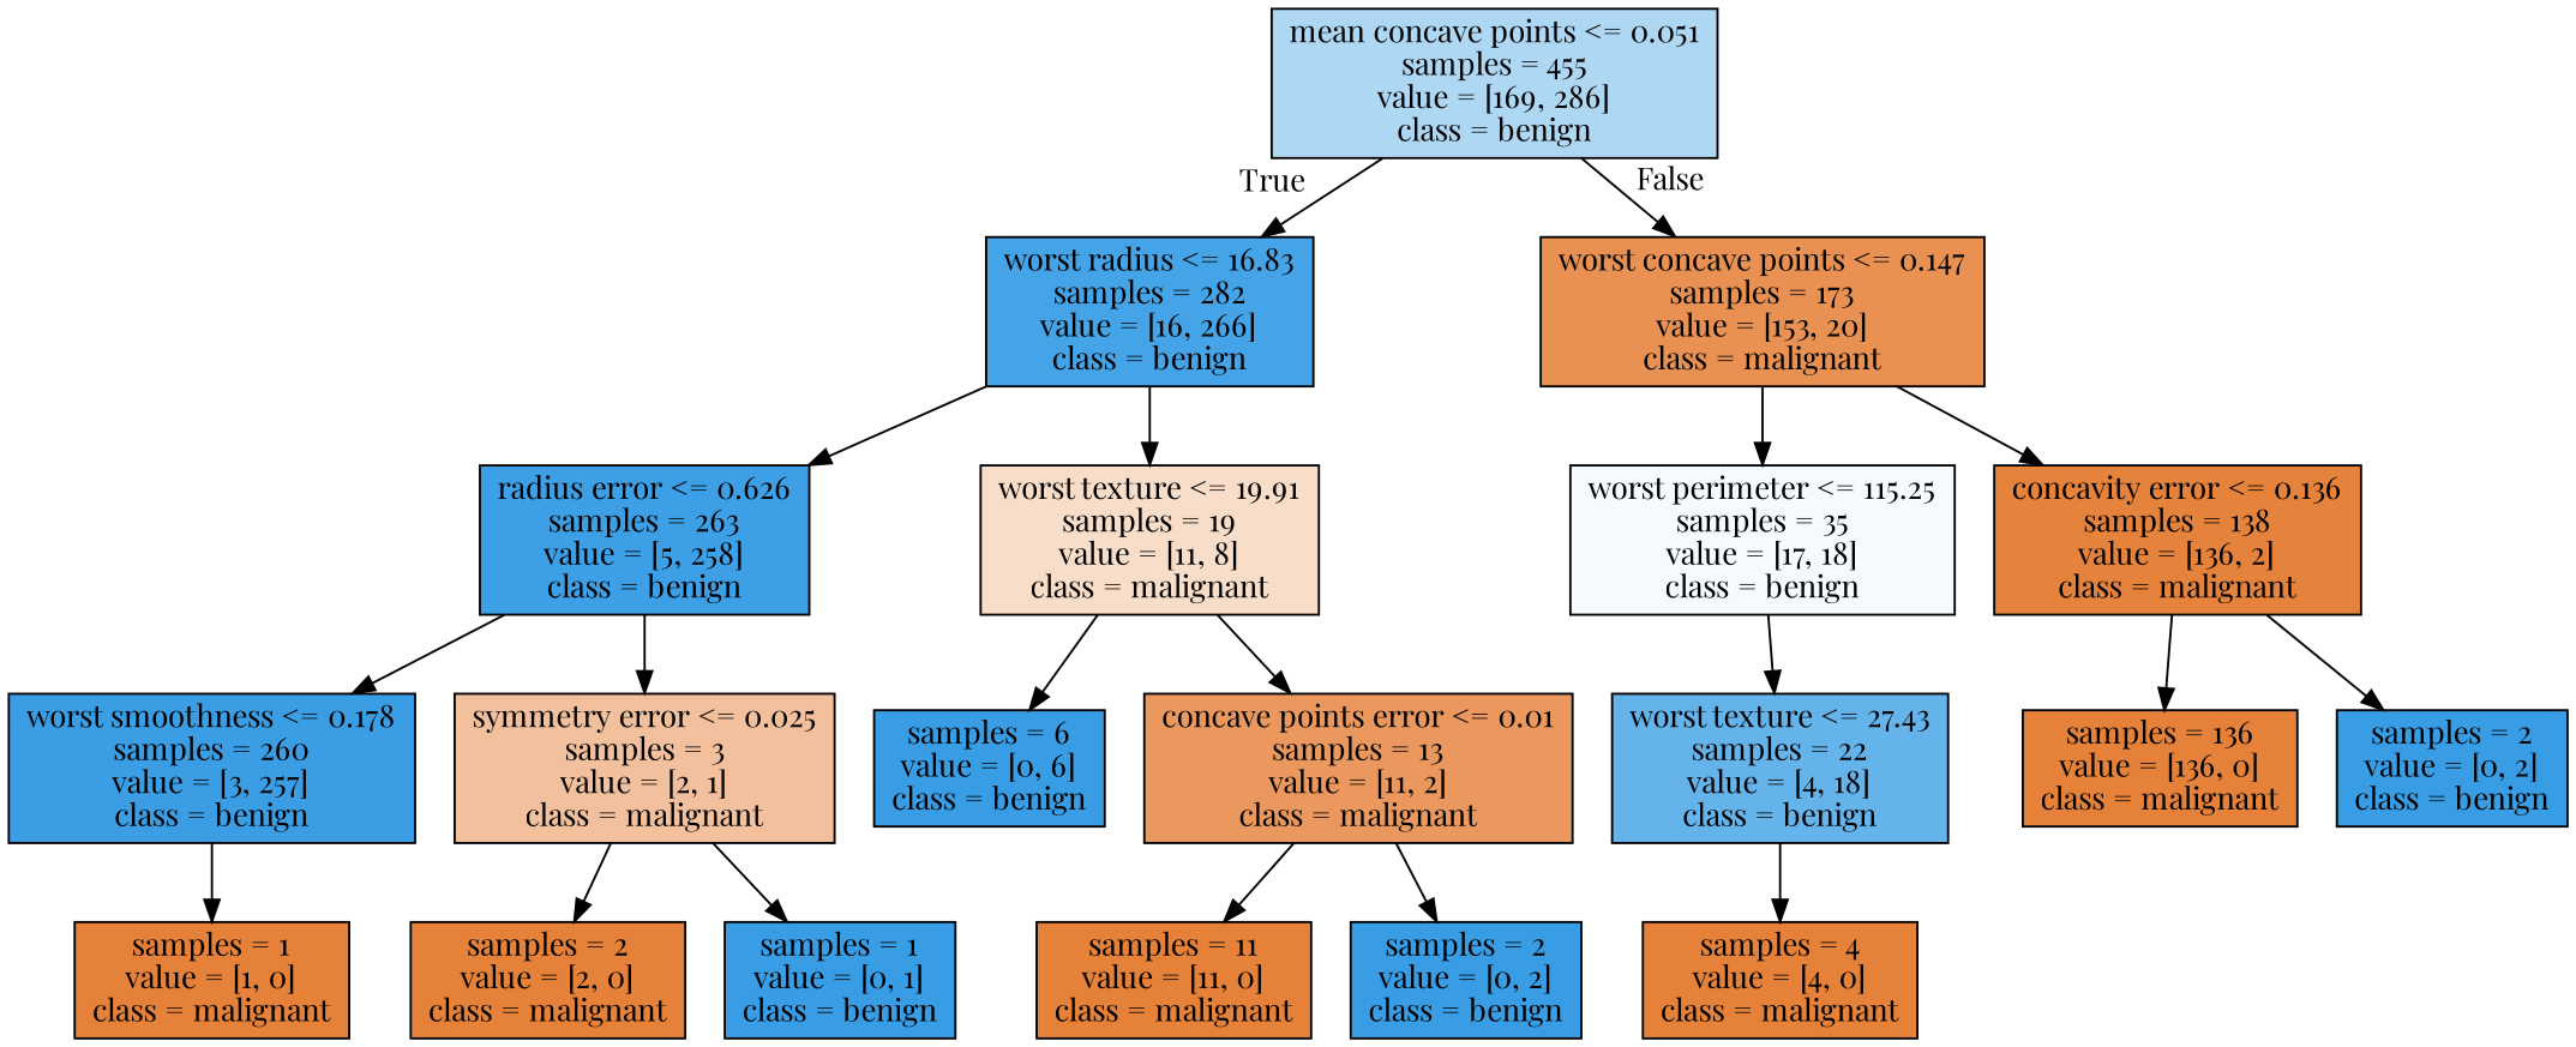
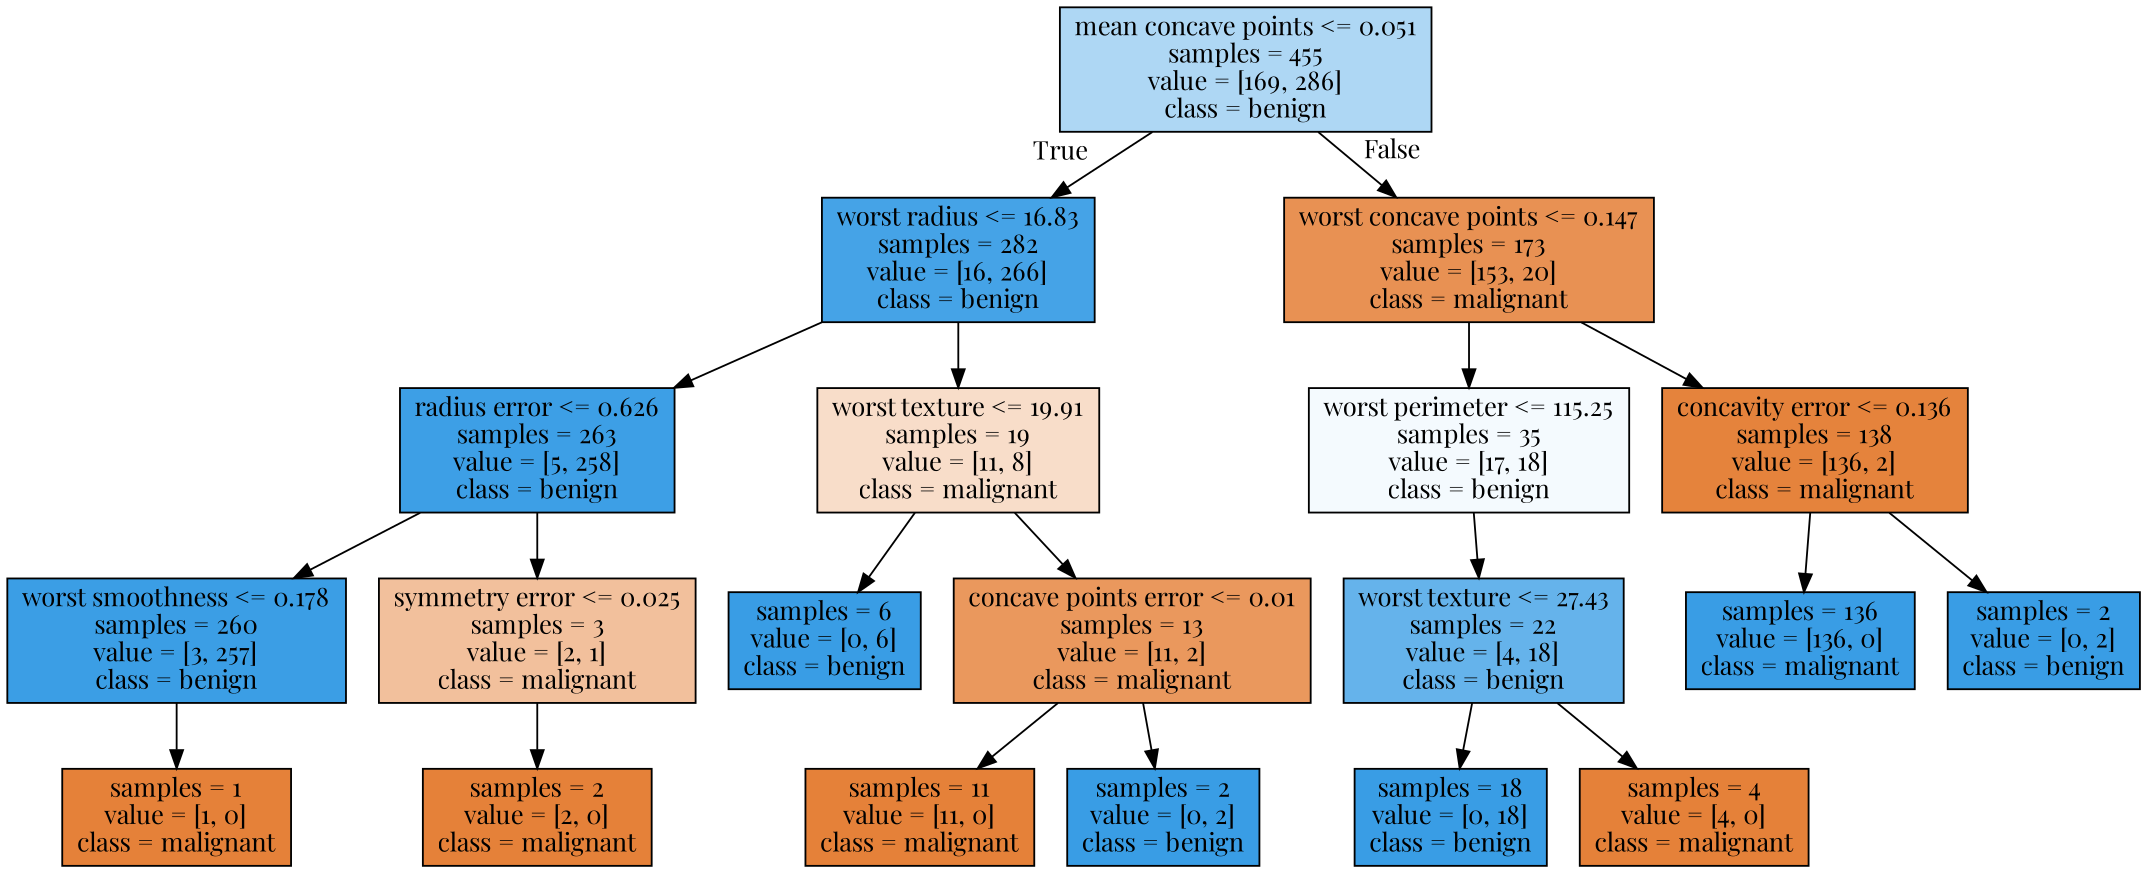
  digraph {
    fontname="Playfair Display"
    node [color=black fillcolor="#399de5" fontname="Playfair Display" shape=box style=filled]
    edge [fontname="Playfair Display"]
    n1 [fillcolor="#aed7f4" label="mean concave points <= 0.051\nsamples = 455\nvalue = [169, 286]\nclass = benign"]
    n2 [fillcolor="#45a3e7" label="worst radius <= 16.83\nsamples = 282\nvalue = [16, 266]\nclass = benign"]
    n3 [fillcolor="#e89153" label="worst concave points <= 0.147\nsamples = 173\nvalue = [153, 20]\nclass = malignant"]
    n4 [fillcolor="#3d9fe6" label="radius error <= 0.626\nsamples = 263\nvalue = [5, 258]\nclass = benign"]
    n5 [fillcolor="#f8ddc9" label="worst texture <= 19.91\nsamples = 19\nvalue = [11, 8]\nclass = malignant"]
    n6 [fillcolor="#f4fafe" label="worst perimeter <= 115.25\nsamples = 35\nvalue = [17, 18]\nclass = benign"]
    n7 [fillcolor="#e5833c" label="concavity error <= 0.136\nsamples = 138\nvalue = [136, 2]\nclass = malignant"]
    n8 [fillcolor="#3b9ee5" label="worst smoothness <= 0.178\nsamples = 260\nvalue = [3, 257]\nclass = benign"]
    n9 [fillcolor="#f2c09c" label="symmetry error <= 0.025\nsamples = 3\nvalue = [2, 1]\nclass = malignant"]
    n10 [label="samples = 6\nvalue = [0, 6]\nclass = benign"]
    n11 [fillcolor="#ea985d" label="concave points error <= 0.01\nsamples = 13\nvalue = [11, 2]\nclass = malignant"]
    n12 [fillcolor="#e58139" label="samples = 1\nvalue = [1, 0]\nclass = malignant"]
    n13 [fillcolor="#e58139" label="samples = 2\nvalue = [2, 0]\nclass = malignant"]
-   n14 [label="samples = 1\nvalue = [0, 1]\nclass = benign"]
    n15 [fillcolor="#e58139" label="samples = 11\nvalue = [11, 0]\nclass = malignant"]
    n16 [label="samples = 2\nvalue = [0, 2]\nclass = benign"]
    n17 [fillcolor="#65b3eb" label="worst texture <= 27.43\nsamples = 22\nvalue = [4, 18]\nclass = benign"]
-   n18 [fillcolor="#e58139" label="samples = 136\nvalue = [136, 0]\nclass = malignant"]
+   n18 [label="samples = 136\nvalue = [136, 0]\nclass = malignant"]
    n19 [label="samples = 2\nvalue = [0, 2]\nclass = benign"]
+   n20 [label="samples = 18\nvalue = [0, 18]\nclass = benign"]
    n21 [fillcolor="#e58139" label="samples = 4\nvalue = [4, 0]\nclass = malignant"]
    n1 -> n2 [headlabel=True labelangle=45 labeldistance=2.5]
    n1 -> n3 [headlabel=False labelangle=-45 labeldistance=2.5]
    n2 -> n4
    n2 -> n5
    n3 -> n6
    n3 -> n7
    n4 -> n8
    n4 -> n9
    n5 -> n10
    n5 -> n11
    n6 -> n17
    n7 -> n18
    n7 -> n19
    n8 -> n12
    n9 -> n13
-   n9 -> n14
    n11 -> n15
    n11 -> n16
+   n17 -> n20
    n17 -> n21
  }
